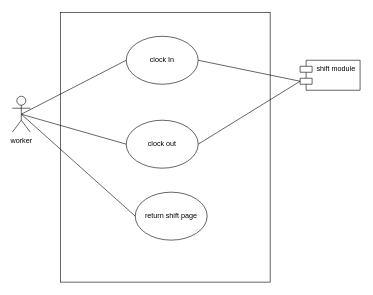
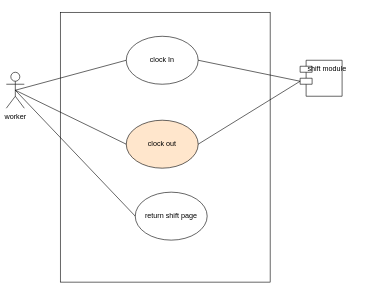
  <mxCell id="0" />
  <mxCell id="1" parent="0" />
  <mxCell id="2" value="" style="rounded=0;whiteSpace=wrap;html=1;" vertex="1" parent="1"><mxGeometry x="100" y="20" width="350" height="450" as="geometry" /></mxCell>
  <mxCell id="3" value="clock In" style="ellipse;whiteSpace=wrap;html=1;" vertex="1" parent="1"><mxGeometry x="210" y="60" width="120" height="80" as="geometry" /></mxCell>
- <mxCell id="4" value="clock out" style="ellipse;whiteSpace=wrap;html=1;" vertex="1" parent="1"><mxGeometry x="210" y="200" width="120" height="80" as="geometry" /></mxCell>
- <mxCell id="5" value="worker" style="shape=umlActor;verticalLabelPosition=bottom;verticalAlign=top;html=1;outlineConnect=0;" vertex="1" parent="1"><mxGeometry x="20" y="160" width="30" height="60" as="geometry" /></mxCell>
+ <mxCell id="4" value="clock out" style="ellipse;whiteSpace=wrap;html=1;fillColor=#ffe6cc;" vertex="1" parent="1"><mxGeometry x="210" y="200" width="120" height="80" as="geometry" /></mxCell>
+ <mxCell id="5" value="worker" style="shape=umlActor;verticalLabelPosition=bottom;verticalAlign=top;html=1;outlineConnect=0;" vertex="1" parent="1"><mxGeometry x="10" y="120" width="30" height="60" as="geometry" /></mxCell>
  <mxCell id="6" value="" style="endArrow=none;html=1;entryX=0;entryY=0.5;entryDx=0;entryDy=0;exitX=0.5;exitY=0.5;exitDx=0;exitDy=0;exitPerimeter=0;" edge="1" parent="1" source="5" target="3"><mxGeometry width="50" height="50" relative="1" as="geometry"><mxPoint x="10" y="560" as="sourcePoint" /><mxPoint x="60" y="510" as="targetPoint" /></mxGeometry></mxCell>
  <mxCell id="7" value="" style="endArrow=none;html=1;entryX=0;entryY=0.5;entryDx=0;entryDy=0;exitX=0.5;exitY=0.5;exitDx=0;exitDy=0;exitPerimeter=0;" edge="1" parent="1" source="5" target="4"><mxGeometry width="50" height="50" relative="1" as="geometry"><mxPoint x="210" y="290" as="sourcePoint" /><mxPoint x="385" y="220" as="targetPoint" /></mxGeometry></mxCell>
- <mxCell id="8" value="shift module" style="shape=module;align=left;spacingLeft=20;align=center;verticalAlign=top;" vertex="1" parent="1"><mxGeometry x="500" y="100" width="100" height="50" as="geometry" /></mxCell>
+ <mxCell id="8" value="shift module" style="shape=module;align=left;spacingLeft=20;align=center;verticalAlign=top;" vertex="1" parent="1"><mxGeometry x="500" y="100" width="70" height="60" as="geometry" /></mxCell>
  <mxCell id="9" value="" style="endArrow=none;html=1;entryX=0;entryY=0;entryDx=0;entryDy=35;exitX=1;exitY=0.5;exitDx=0;exitDy=0;entryPerimeter=0;" edge="1" parent="1" source="3" target="8"><mxGeometry width="50" height="50" relative="1" as="geometry"><mxPoint x="640" y="500" as="sourcePoint" /><mxPoint x="815" y="430" as="targetPoint" /></mxGeometry></mxCell>
  <mxCell id="10" value="" style="endArrow=none;html=1;entryX=0;entryY=0;entryDx=0;entryDy=35;exitX=1;exitY=0.5;exitDx=0;exitDy=0;entryPerimeter=0;" edge="1" parent="1" source="4" target="8"><mxGeometry width="50" height="50" relative="1" as="geometry"><mxPoint x="380" y="300" as="sourcePoint" /><mxPoint x="710" y="405" as="targetPoint" /></mxGeometry></mxCell>
  <mxCell id="11" value="return shift page" style="ellipse;whiteSpace=wrap;html=1;" vertex="1" parent="1"><mxGeometry x="225" y="320" width="120" height="80" as="geometry" /></mxCell>
  <mxCell id="12" value="" style="endArrow=none;html=1;entryX=0;entryY=0.5;entryDx=0;entryDy=0;exitX=0.5;exitY=0.5;exitDx=0;exitDy=0;exitPerimeter=0;" edge="1" parent="1" source="5" target="11"><mxGeometry width="50" height="50" relative="1" as="geometry"><mxPoint x="70" y="350" as="sourcePoint" /><mxPoint x="245" y="490" as="targetPoint" /></mxGeometry></mxCell>
